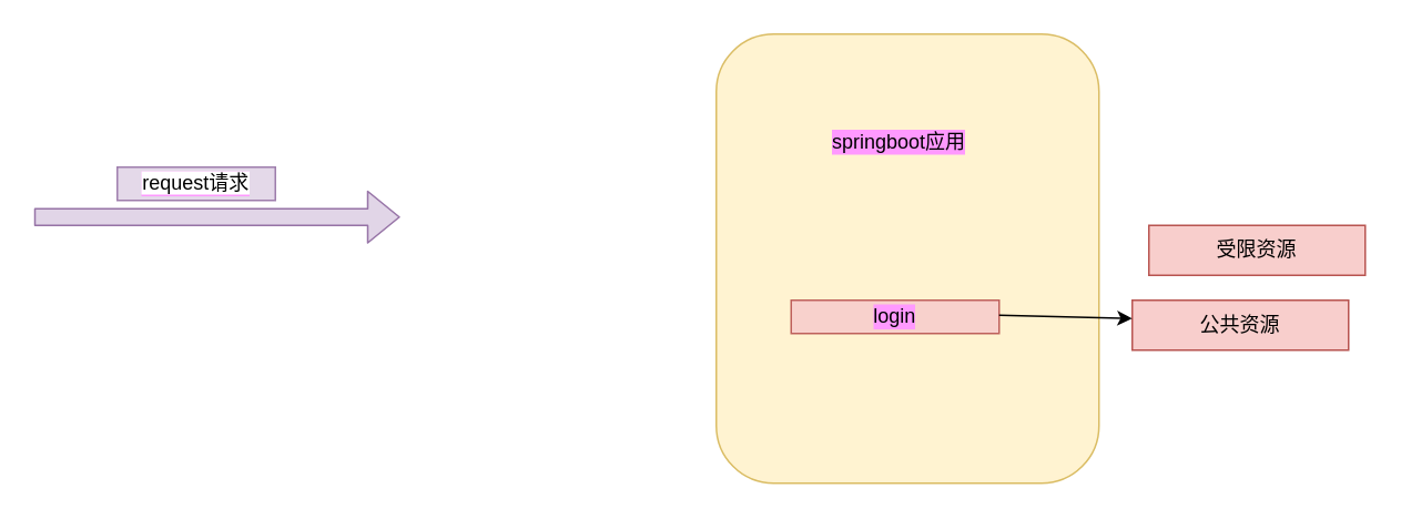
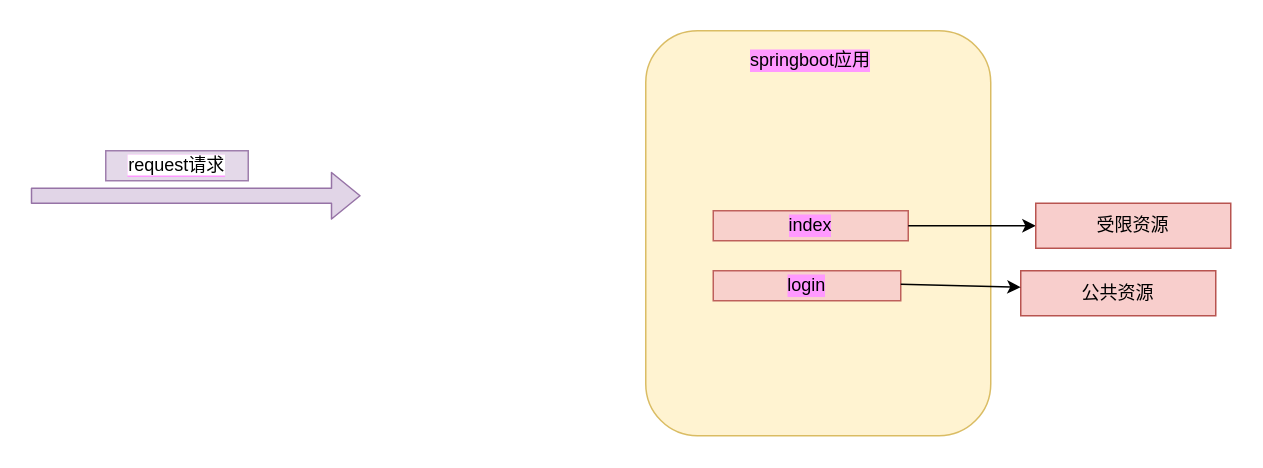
  <mxCell id="0" />
  <mxCell id="1" parent="0" />
  <mxCell id="2" value="" style="shape=flexArrow;endArrow=classic;html=1;fillColor=#e1d5e7;strokeColor=#9673a6;" edge="1" parent="1"><mxGeometry width="50" height="50" relative="1" as="geometry"><mxPoint x="20" y="130" as="sourcePoint" /><mxPoint x="240" y="130" as="targetPoint" /></mxGeometry></mxCell>
  <mxCell id="3" value="&lt;span style=&quot;background-color: rgb(255 , 255 , 255)&quot;&gt;request请求&lt;/span&gt;" style="text;html=1;strokeColor=#9673a6;fillColor=#e1d5e7;align=center;verticalAlign=middle;whiteSpace=wrap;rounded=0;labelBackgroundColor=#FF99FF;opacity=90;" vertex="1" parent="1"><mxGeometry x="70" y="100" width="95" height="20" as="geometry" /></mxCell>
  <mxCell id="4" value="" style="rounded=1;whiteSpace=wrap;html=1;labelBackgroundColor=#FF99FF;opacity=90;fillColor=#fff2cc;strokeColor=#d6b656;" vertex="1" parent="1"><mxGeometry x="430" y="20" width="230" height="270" as="geometry" /></mxCell>
- <mxCell id="5" value="springboot应用" style="text;html=1;strokeColor=none;fillColor=none;align=center;verticalAlign=middle;whiteSpace=wrap;rounded=0;labelBackgroundColor=#FF99FF;opacity=90;" vertex="1" parent="1"><mxGeometry x="470" y="75" width="140" height="20" as="geometry" /></mxCell>
+ <mxCell id="5" value="springboot应用" style="text;html=1;strokeColor=none;fillColor=none;align=center;verticalAlign=middle;whiteSpace=wrap;rounded=0;labelBackgroundColor=#FF99FF;opacity=90;" vertex="1" parent="1"><mxGeometry x="470" y="30" width="140" height="20" as="geometry" /></mxCell>
+ <mxCell id="6" value="index" style="text;html=1;strokeColor=#b85450;fillColor=#f8cecc;align=center;verticalAlign=middle;whiteSpace=wrap;rounded=0;labelBackgroundColor=#FF99FF;opacity=90;" vertex="1" parent="1"><mxGeometry x="475" y="140" width="130" height="20" as="geometry" /></mxCell>
  <mxCell id="7" value="login" style="text;html=1;strokeColor=#b85450;fillColor=#f8cecc;align=center;verticalAlign=middle;whiteSpace=wrap;rounded=0;labelBackgroundColor=#FF99FF;opacity=90;" vertex="1" parent="1"><mxGeometry x="475" y="180" width="125" height="20" as="geometry" /></mxCell>
+ <mxCell id="8" value="" style="endArrow=classic;html=1;" edge="1" parent="1" source="6" target="9"><mxGeometry width="50" height="50" relative="1" as="geometry"><mxPoint x="740" y="150" as="sourcePoint" /><mxPoint x="700" y="150" as="targetPoint" /></mxGeometry></mxCell>
  <mxCell id="9" value="受限资源" style="text;html=1;strokeColor=#b85450;fillColor=#f8cecc;align=center;verticalAlign=middle;whiteSpace=wrap;rounded=0;" vertex="1" parent="1"><mxGeometry x="690" y="135" width="130" height="30" as="geometry" /></mxCell>
  <mxCell id="10" value="公共资源" style="text;html=1;strokeColor=#b85450;fillColor=#f8cecc;align=center;verticalAlign=middle;whiteSpace=wrap;rounded=0;" vertex="1" parent="1"><mxGeometry x="680" y="180" width="130" height="30" as="geometry" /></mxCell>
  <mxCell id="11" value="" style="endArrow=classic;html=1;" edge="1" parent="1"><mxGeometry width="50" height="50" relative="1" as="geometry"><mxPoint x="600" y="189.048" as="sourcePoint" /><mxPoint x="680" y="190.952" as="targetPoint" /></mxGeometry></mxCell>
